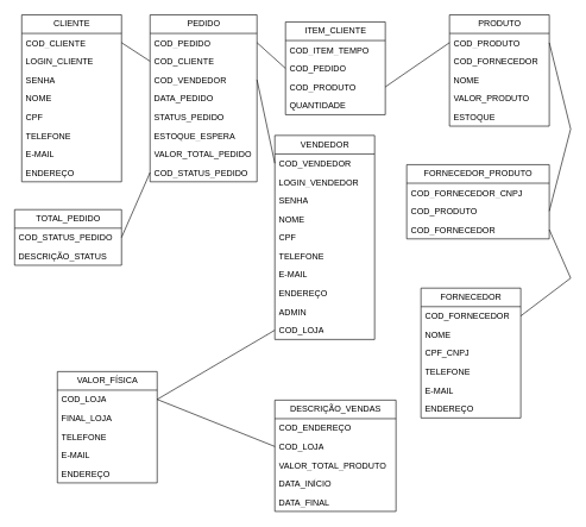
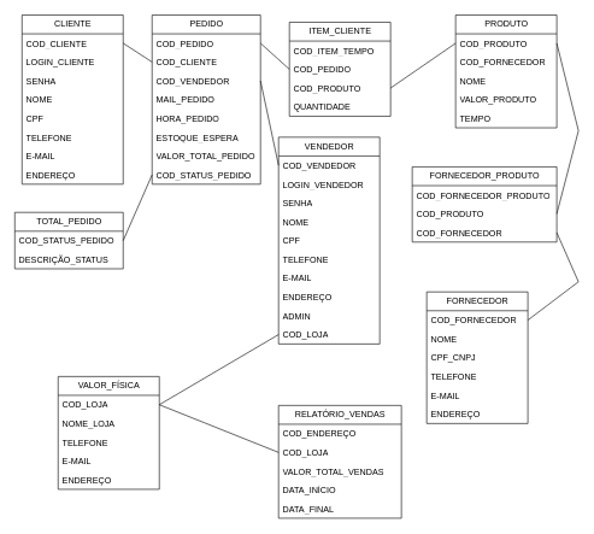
  <mxCell id="0" />
  <mxCell id="1" parent="0" />
  <mxCell id="2" value="CLIENTE" style="swimlane;fontStyle=0;childLayout=stackLayout;horizontal=1;startSize=26;fillColor=none;horizontalStack=0;resizeParent=1;resizeParentMax=0;resizeLast=0;collapsible=1;marginBottom=0;html=1;" vertex="1" parent="1"><mxGeometry x="30" y="20" width="140" height="234" as="geometry" /></mxCell>
  <mxCell id="3" value="COD_CLIENTE" style="text;strokeColor=none;fillColor=none;align=left;verticalAlign=top;spacingLeft=4;spacingRight=4;overflow=hidden;rotatable=0;points=[[0,0.5],[1,0.5]];portConstraint=eastwest;whiteSpace=wrap;html=1;" vertex="1" parent="2"><mxGeometry y="26" width="140" height="26" as="geometry" /></mxCell>
  <mxCell id="4" value="LOGIN_CLIENTE" style="text;strokeColor=none;fillColor=none;align=left;verticalAlign=top;spacingLeft=4;spacingRight=4;overflow=hidden;rotatable=0;points=[[0,0.5],[1,0.5]];portConstraint=eastwest;whiteSpace=wrap;html=1;" vertex="1" parent="2"><mxGeometry y="52" width="140" height="26" as="geometry" /></mxCell>
  <mxCell id="5" value="SENHA" style="text;strokeColor=none;fillColor=none;align=left;verticalAlign=top;spacingLeft=4;spacingRight=4;overflow=hidden;rotatable=0;points=[[0,0.5],[1,0.5]];portConstraint=eastwest;whiteSpace=wrap;html=1;" vertex="1" parent="2"><mxGeometry y="78" width="140" height="26" as="geometry" /></mxCell>
  <mxCell id="6" value="NOME" style="text;strokeColor=none;fillColor=none;align=left;verticalAlign=top;spacingLeft=4;spacingRight=4;overflow=hidden;rotatable=0;points=[[0,0.5],[1,0.5]];portConstraint=eastwest;whiteSpace=wrap;html=1;" vertex="1" parent="2"><mxGeometry y="104" width="140" height="26" as="geometry" /></mxCell>
  <mxCell id="7" value="CPF" style="text;strokeColor=none;fillColor=none;align=left;verticalAlign=top;spacingLeft=4;spacingRight=4;overflow=hidden;rotatable=0;points=[[0,0.5],[1,0.5]];portConstraint=eastwest;whiteSpace=wrap;html=1;" vertex="1" parent="2"><mxGeometry y="130" width="140" height="26" as="geometry" /></mxCell>
  <mxCell id="8" value="TELEFONE" style="text;strokeColor=none;fillColor=none;align=left;verticalAlign=top;spacingLeft=4;spacingRight=4;overflow=hidden;rotatable=0;points=[[0,0.5],[1,0.5]];portConstraint=eastwest;whiteSpace=wrap;html=1;" vertex="1" parent="2"><mxGeometry y="156" width="140" height="26" as="geometry" /></mxCell>
  <mxCell id="9" value="E-MAIL" style="text;strokeColor=none;fillColor=none;align=left;verticalAlign=top;spacingLeft=4;spacingRight=4;overflow=hidden;rotatable=0;points=[[0,0.5],[1,0.5]];portConstraint=eastwest;whiteSpace=wrap;html=1;" vertex="1" parent="2"><mxGeometry y="182" width="140" height="26" as="geometry" /></mxCell>
  <mxCell id="10" value="ENDEREÇO" style="text;strokeColor=none;fillColor=none;align=left;verticalAlign=top;spacingLeft=4;spacingRight=4;overflow=hidden;rotatable=0;points=[[0,0.5],[1,0.5]];portConstraint=eastwest;whiteSpace=wrap;html=1;" vertex="1" parent="2"><mxGeometry y="208" width="140" height="26" as="geometry" /></mxCell>
  <mxCell id="11" value="PEDIDO" style="swimlane;fontStyle=0;childLayout=stackLayout;horizontal=1;startSize=26;fillColor=none;horizontalStack=0;resizeParent=1;resizeParentMax=0;resizeLast=0;collapsible=1;marginBottom=0;html=1;" vertex="1" parent="1"><mxGeometry x="210" y="20" width="150" height="234" as="geometry" /></mxCell>
  <mxCell id="12" value="COD_PEDIDO" style="text;strokeColor=none;fillColor=none;align=left;verticalAlign=top;spacingLeft=4;spacingRight=4;overflow=hidden;rotatable=0;points=[[0,0.5],[1,0.5]];portConstraint=eastwest;whiteSpace=wrap;html=1;" vertex="1" parent="11"><mxGeometry y="26" width="150" height="26" as="geometry" /></mxCell>
  <mxCell id="13" value="COD_CLIENTE" style="text;strokeColor=none;fillColor=none;align=left;verticalAlign=top;spacingLeft=4;spacingRight=4;overflow=hidden;rotatable=0;points=[[0,0.5],[1,0.5]];portConstraint=eastwest;whiteSpace=wrap;html=1;" vertex="1" parent="11"><mxGeometry y="52" width="150" height="26" as="geometry" /></mxCell>
  <mxCell id="14" value="COD_VENDEDOR" style="text;strokeColor=none;fillColor=none;align=left;verticalAlign=top;spacingLeft=4;spacingRight=4;overflow=hidden;rotatable=0;points=[[0,0.5],[1,0.5]];portConstraint=eastwest;whiteSpace=wrap;html=1;" vertex="1" parent="11"><mxGeometry y="78" width="150" height="26" as="geometry" /></mxCell>
- <mxCell id="15" value="DATA_PEDIDO" style="text;strokeColor=none;fillColor=none;align=left;verticalAlign=top;spacingLeft=4;spacingRight=4;overflow=hidden;rotatable=0;points=[[0,0.5],[1,0.5]];portConstraint=eastwest;whiteSpace=wrap;html=1;" vertex="1" parent="11"><mxGeometry y="104" width="150" height="26" as="geometry" /></mxCell>
- <mxCell id="16" value="STATUS_PEDIDO" style="text;strokeColor=none;fillColor=none;align=left;verticalAlign=top;spacingLeft=4;spacingRight=4;overflow=hidden;rotatable=0;points=[[0,0.5],[1,0.5]];portConstraint=eastwest;whiteSpace=wrap;html=1;" vertex="1" parent="11"><mxGeometry y="130" width="150" height="26" as="geometry" /></mxCell>
+ <mxCell id="15" value="MAIL_PEDIDO" style="text;strokeColor=none;fillColor=none;align=left;verticalAlign=top;spacingLeft=4;spacingRight=4;overflow=hidden;rotatable=0;points=[[0,0.5],[1,0.5]];portConstraint=eastwest;whiteSpace=wrap;html=1;" vertex="1" parent="11"><mxGeometry y="104" width="150" height="26" as="geometry" /></mxCell>
+ <mxCell id="16" value="HORA_PEDIDO" style="text;strokeColor=none;fillColor=none;align=left;verticalAlign=top;spacingLeft=4;spacingRight=4;overflow=hidden;rotatable=0;points=[[0,0.5],[1,0.5]];portConstraint=eastwest;whiteSpace=wrap;html=1;" vertex="1" parent="11"><mxGeometry y="130" width="150" height="26" as="geometry" /></mxCell>
  <mxCell id="17" value="ESTOQUE_ESPERA" style="text;strokeColor=none;fillColor=none;align=left;verticalAlign=top;spacingLeft=4;spacingRight=4;overflow=hidden;rotatable=0;points=[[0,0.5],[1,0.5]];portConstraint=eastwest;whiteSpace=wrap;html=1;" vertex="1" parent="11"><mxGeometry y="156" width="150" height="26" as="geometry" /></mxCell>
  <mxCell id="18" value="VALOR_TOTAL_PEDIDO" style="text;strokeColor=none;fillColor=none;align=left;verticalAlign=top;spacingLeft=4;spacingRight=4;overflow=hidden;rotatable=0;points=[[0,0.5],[1,0.5]];portConstraint=eastwest;whiteSpace=wrap;html=1;" vertex="1" parent="11"><mxGeometry y="182" width="150" height="26" as="geometry" /></mxCell>
  <mxCell id="19" value="COD_STATUS_PEDIDO" style="text;strokeColor=none;fillColor=none;align=left;verticalAlign=top;spacingLeft=4;spacingRight=4;overflow=hidden;rotatable=0;points=[[0,0.5],[1,0.5]];portConstraint=eastwest;whiteSpace=wrap;html=1;" vertex="1" parent="11"><mxGeometry y="208" width="150" height="26" as="geometry" /></mxCell>
  <mxCell id="20" value="PRODUTO" style="swimlane;fontStyle=0;childLayout=stackLayout;horizontal=1;startSize=26;fillColor=none;horizontalStack=0;resizeParent=1;resizeParentMax=0;resizeLast=0;collapsible=1;marginBottom=0;html=1;" vertex="1" parent="1"><mxGeometry x="630" y="20" width="140" height="156" as="geometry" /></mxCell>
  <mxCell id="21" value="COD_PRODUTO" style="text;strokeColor=none;fillColor=none;align=left;verticalAlign=top;spacingLeft=4;spacingRight=4;overflow=hidden;rotatable=0;points=[[0,0.5],[1,0.5]];portConstraint=eastwest;whiteSpace=wrap;html=1;" vertex="1" parent="20"><mxGeometry y="26" width="140" height="26" as="geometry" /></mxCell>
  <mxCell id="22" value="COD_FORNECEDOR" style="text;strokeColor=none;fillColor=none;align=left;verticalAlign=top;spacingLeft=4;spacingRight=4;overflow=hidden;rotatable=0;points=[[0,0.5],[1,0.5]];portConstraint=eastwest;whiteSpace=wrap;html=1;" vertex="1" parent="20"><mxGeometry y="52" width="140" height="26" as="geometry" /></mxCell>
  <mxCell id="23" value="NOME" style="text;strokeColor=none;fillColor=none;align=left;verticalAlign=top;spacingLeft=4;spacingRight=4;overflow=hidden;rotatable=0;points=[[0,0.5],[1,0.5]];portConstraint=eastwest;whiteSpace=wrap;html=1;" vertex="1" parent="20"><mxGeometry y="78" width="140" height="26" as="geometry" /></mxCell>
  <mxCell id="24" value="VALOR_PRODUTO" style="text;strokeColor=none;fillColor=none;align=left;verticalAlign=top;spacingLeft=4;spacingRight=4;overflow=hidden;rotatable=0;points=[[0,0.5],[1,0.5]];portConstraint=eastwest;whiteSpace=wrap;html=1;" vertex="1" parent="20"><mxGeometry y="104" width="140" height="26" as="geometry" /></mxCell>
- <mxCell id="25" value="ESTOQUE" style="text;strokeColor=none;fillColor=none;align=left;verticalAlign=top;spacingLeft=4;spacingRight=4;overflow=hidden;rotatable=0;points=[[0,0.5],[1,0.5]];portConstraint=eastwest;whiteSpace=wrap;html=1;" vertex="1" parent="20"><mxGeometry y="130" width="140" height="26" as="geometry" /></mxCell>
+ <mxCell id="25" value="TEMPO" style="text;strokeColor=none;fillColor=none;align=left;verticalAlign=top;spacingLeft=4;spacingRight=4;overflow=hidden;rotatable=0;points=[[0,0.5],[1,0.5]];portConstraint=eastwest;whiteSpace=wrap;html=1;" vertex="1" parent="20"><mxGeometry y="130" width="140" height="26" as="geometry" /></mxCell>
  <mxCell id="26" value="ITEM_CLIENTE" style="swimlane;fontStyle=0;childLayout=stackLayout;horizontal=1;startSize=26;fillColor=none;horizontalStack=0;resizeParent=1;resizeParentMax=0;resizeLast=0;collapsible=1;marginBottom=0;html=1;" vertex="1" parent="1"><mxGeometry x="400" y="30" width="140" height="130" as="geometry" /></mxCell>
  <mxCell id="27" value="COD_ITEM_TEMPO" style="text;strokeColor=none;fillColor=none;align=left;verticalAlign=top;spacingLeft=4;spacingRight=4;overflow=hidden;rotatable=0;points=[[0,0.5],[1,0.5]];portConstraint=eastwest;whiteSpace=wrap;html=1;" vertex="1" parent="26"><mxGeometry y="26" width="140" height="26" as="geometry" /></mxCell>
  <mxCell id="28" value="COD_PEDIDO" style="text;strokeColor=none;fillColor=none;align=left;verticalAlign=top;spacingLeft=4;spacingRight=4;overflow=hidden;rotatable=0;points=[[0,0.5],[1,0.5]];portConstraint=eastwest;whiteSpace=wrap;html=1;" vertex="1" parent="26"><mxGeometry y="52" width="140" height="26" as="geometry" /></mxCell>
  <mxCell id="29" value="COD_PRODUTO" style="text;strokeColor=none;fillColor=none;align=left;verticalAlign=top;spacingLeft=4;spacingRight=4;overflow=hidden;rotatable=0;points=[[0,0.5],[1,0.5]];portConstraint=eastwest;whiteSpace=wrap;html=1;" vertex="1" parent="26"><mxGeometry y="78" width="140" height="26" as="geometry" /></mxCell>
  <mxCell id="30" value="QUANTIDADE" style="text;strokeColor=none;fillColor=none;align=left;verticalAlign=top;spacingLeft=4;spacingRight=4;overflow=hidden;rotatable=0;points=[[0,0.5],[1,0.5]];portConstraint=eastwest;whiteSpace=wrap;html=1;" vertex="1" parent="26"><mxGeometry y="104" width="140" height="26" as="geometry" /></mxCell>
  <mxCell id="31" value="FORNECEDOR" style="swimlane;fontStyle=0;childLayout=stackLayout;horizontal=1;startSize=26;fillColor=none;horizontalStack=0;resizeParent=1;resizeParentMax=0;resizeLast=0;collapsible=1;marginBottom=0;html=1;" vertex="1" parent="1"><mxGeometry x="590" y="403" width="140" height="182" as="geometry" /></mxCell>
  <mxCell id="32" value="COD_FORNECEDOR" style="text;strokeColor=none;fillColor=none;align=left;verticalAlign=top;spacingLeft=4;spacingRight=4;overflow=hidden;rotatable=0;points=[[0,0.5],[1,0.5]];portConstraint=eastwest;whiteSpace=wrap;html=1;" vertex="1" parent="31"><mxGeometry y="26" width="140" height="26" as="geometry" /></mxCell>
  <mxCell id="33" value="NOME" style="text;strokeColor=none;fillColor=none;align=left;verticalAlign=top;spacingLeft=4;spacingRight=4;overflow=hidden;rotatable=0;points=[[0,0.5],[1,0.5]];portConstraint=eastwest;whiteSpace=wrap;html=1;" vertex="1" parent="31"><mxGeometry y="52" width="140" height="26" as="geometry" /></mxCell>
  <mxCell id="34" value="CPF_CNPJ" style="text;strokeColor=none;fillColor=none;align=left;verticalAlign=top;spacingLeft=4;spacingRight=4;overflow=hidden;rotatable=0;points=[[0,0.5],[1,0.5]];portConstraint=eastwest;whiteSpace=wrap;html=1;" vertex="1" parent="31"><mxGeometry y="78" width="140" height="26" as="geometry" /></mxCell>
  <mxCell id="35" value="TELEFONE" style="text;strokeColor=none;fillColor=none;align=left;verticalAlign=top;spacingLeft=4;spacingRight=4;overflow=hidden;rotatable=0;points=[[0,0.5],[1,0.5]];portConstraint=eastwest;whiteSpace=wrap;html=1;" vertex="1" parent="31"><mxGeometry y="104" width="140" height="26" as="geometry" /></mxCell>
  <mxCell id="36" value="E-MAIL" style="text;strokeColor=none;fillColor=none;align=left;verticalAlign=top;spacingLeft=4;spacingRight=4;overflow=hidden;rotatable=0;points=[[0,0.5],[1,0.5]];portConstraint=eastwest;whiteSpace=wrap;html=1;" vertex="1" parent="31"><mxGeometry y="130" width="140" height="26" as="geometry" /></mxCell>
  <mxCell id="37" value="ENDEREÇO" style="text;strokeColor=none;fillColor=none;align=left;verticalAlign=top;spacingLeft=4;spacingRight=4;overflow=hidden;rotatable=0;points=[[0,0.5],[1,0.5]];portConstraint=eastwest;whiteSpace=wrap;html=1;" vertex="1" parent="31"><mxGeometry y="156" width="140" height="26" as="geometry" /></mxCell>
  <mxCell id="38" value="VENDEDOR" style="swimlane;fontStyle=0;childLayout=stackLayout;horizontal=1;startSize=26;fillColor=none;horizontalStack=0;resizeParent=1;resizeParentMax=0;resizeLast=0;collapsible=1;marginBottom=0;html=1;" vertex="1" parent="1"><mxGeometry x="385" y="189" width="140" height="286" as="geometry" /></mxCell>
  <mxCell id="39" value="COD_VENDEDOR" style="text;strokeColor=none;fillColor=none;align=left;verticalAlign=top;spacingLeft=4;spacingRight=4;overflow=hidden;rotatable=0;points=[[0,0.5],[1,0.5]];portConstraint=eastwest;whiteSpace=wrap;html=1;" vertex="1" parent="38"><mxGeometry y="26" width="140" height="26" as="geometry" /></mxCell>
  <mxCell id="40" value="LOGIN_VENDEDOR" style="text;strokeColor=none;fillColor=none;align=left;verticalAlign=top;spacingLeft=4;spacingRight=4;overflow=hidden;rotatable=0;points=[[0,0.5],[1,0.5]];portConstraint=eastwest;whiteSpace=wrap;html=1;" vertex="1" parent="38"><mxGeometry y="52" width="140" height="26" as="geometry" /></mxCell>
  <mxCell id="41" value="SENHA" style="text;strokeColor=none;fillColor=none;align=left;verticalAlign=top;spacingLeft=4;spacingRight=4;overflow=hidden;rotatable=0;points=[[0,0.5],[1,0.5]];portConstraint=eastwest;whiteSpace=wrap;html=1;" vertex="1" parent="38"><mxGeometry y="78" width="140" height="26" as="geometry" /></mxCell>
  <mxCell id="42" value="NOME" style="text;strokeColor=none;fillColor=none;align=left;verticalAlign=top;spacingLeft=4;spacingRight=4;overflow=hidden;rotatable=0;points=[[0,0.5],[1,0.5]];portConstraint=eastwest;whiteSpace=wrap;html=1;" vertex="1" parent="38"><mxGeometry y="104" width="140" height="26" as="geometry" /></mxCell>
  <mxCell id="43" value="CPF" style="text;strokeColor=none;fillColor=none;align=left;verticalAlign=top;spacingLeft=4;spacingRight=4;overflow=hidden;rotatable=0;points=[[0,0.5],[1,0.5]];portConstraint=eastwest;whiteSpace=wrap;html=1;" vertex="1" parent="38"><mxGeometry y="130" width="140" height="26" as="geometry" /></mxCell>
  <mxCell id="44" value="TELEFONE" style="text;strokeColor=none;fillColor=none;align=left;verticalAlign=top;spacingLeft=4;spacingRight=4;overflow=hidden;rotatable=0;points=[[0,0.5],[1,0.5]];portConstraint=eastwest;whiteSpace=wrap;html=1;" vertex="1" parent="38"><mxGeometry y="156" width="140" height="26" as="geometry" /></mxCell>
  <mxCell id="45" value="E-MAIL" style="text;strokeColor=none;fillColor=none;align=left;verticalAlign=top;spacingLeft=4;spacingRight=4;overflow=hidden;rotatable=0;points=[[0,0.5],[1,0.5]];portConstraint=eastwest;whiteSpace=wrap;html=1;" vertex="1" parent="38"><mxGeometry y="182" width="140" height="26" as="geometry" /></mxCell>
  <mxCell id="46" value="ENDEREÇO" style="text;strokeColor=none;fillColor=none;align=left;verticalAlign=top;spacingLeft=4;spacingRight=4;overflow=hidden;rotatable=0;points=[[0,0.5],[1,0.5]];portConstraint=eastwest;whiteSpace=wrap;html=1;" vertex="1" parent="38"><mxGeometry y="208" width="140" height="26" as="geometry" /></mxCell>
  <mxCell id="47" value="ADMIN" style="text;strokeColor=none;fillColor=none;align=left;verticalAlign=top;spacingLeft=4;spacingRight=4;overflow=hidden;rotatable=0;points=[[0,0.5],[1,0.5]];portConstraint=eastwest;whiteSpace=wrap;html=1;" vertex="1" parent="38"><mxGeometry y="234" width="140" height="26" as="geometry" /></mxCell>
  <mxCell id="48" value="COD_LOJA" style="text;strokeColor=none;fillColor=none;align=left;verticalAlign=top;spacingLeft=4;spacingRight=4;overflow=hidden;rotatable=0;points=[[0,0.5],[1,0.5]];portConstraint=eastwest;whiteSpace=wrap;html=1;" vertex="1" parent="38"><mxGeometry y="260" width="140" height="26" as="geometry" /></mxCell>
  <mxCell id="49" value="VALOR_FÍSICA" style="swimlane;fontStyle=0;childLayout=stackLayout;horizontal=1;startSize=26;fillColor=none;horizontalStack=0;resizeParent=1;resizeParentMax=0;resizeLast=0;collapsible=1;marginBottom=0;html=1;" vertex="1" parent="1"><mxGeometry x="80" y="520" width="140" height="156" as="geometry" /></mxCell>
  <mxCell id="50" value="COD_LOJA" style="text;strokeColor=none;fillColor=none;align=left;verticalAlign=top;spacingLeft=4;spacingRight=4;overflow=hidden;rotatable=0;points=[[0,0.5],[1,0.5]];portConstraint=eastwest;whiteSpace=wrap;html=1;" vertex="1" parent="49"><mxGeometry y="26" width="140" height="26" as="geometry" /></mxCell>
- <mxCell id="51" value="FINAL_LOJA" style="text;strokeColor=none;fillColor=none;align=left;verticalAlign=top;spacingLeft=4;spacingRight=4;overflow=hidden;rotatable=0;points=[[0,0.5],[1,0.5]];portConstraint=eastwest;whiteSpace=wrap;html=1;" vertex="1" parent="49"><mxGeometry y="52" width="140" height="26" as="geometry" /></mxCell>
+ <mxCell id="51" value="NOME_LOJA" style="text;strokeColor=none;fillColor=none;align=left;verticalAlign=top;spacingLeft=4;spacingRight=4;overflow=hidden;rotatable=0;points=[[0,0.5],[1,0.5]];portConstraint=eastwest;whiteSpace=wrap;html=1;" vertex="1" parent="49"><mxGeometry y="52" width="140" height="26" as="geometry" /></mxCell>
  <mxCell id="52" value="TELEFONE" style="text;strokeColor=none;fillColor=none;align=left;verticalAlign=top;spacingLeft=4;spacingRight=4;overflow=hidden;rotatable=0;points=[[0,0.5],[1,0.5]];portConstraint=eastwest;whiteSpace=wrap;html=1;" vertex="1" parent="49"><mxGeometry y="78" width="140" height="26" as="geometry" /></mxCell>
  <mxCell id="53" value="E-MAIL" style="text;strokeColor=none;fillColor=none;align=left;verticalAlign=top;spacingLeft=4;spacingRight=4;overflow=hidden;rotatable=0;points=[[0,0.5],[1,0.5]];portConstraint=eastwest;whiteSpace=wrap;html=1;" vertex="1" parent="49"><mxGeometry y="104" width="140" height="26" as="geometry" /></mxCell>
  <mxCell id="54" value="ENDEREÇO" style="text;strokeColor=none;fillColor=none;align=left;verticalAlign=top;spacingLeft=4;spacingRight=4;overflow=hidden;rotatable=0;points=[[0,0.5],[1,0.5]];portConstraint=eastwest;whiteSpace=wrap;html=1;" vertex="1" parent="49"><mxGeometry y="130" width="140" height="26" as="geometry" /></mxCell>
- <mxCell id="55" value="DESCRIÇÃO_VENDAS" style="swimlane;fontStyle=0;childLayout=stackLayout;horizontal=1;startSize=26;fillColor=none;horizontalStack=0;resizeParent=1;resizeParentMax=0;resizeLast=0;collapsible=1;marginBottom=0;html=1;" vertex="1" parent="1"><mxGeometry x="385" y="560" width="170" height="156" as="geometry" /></mxCell>
+ <mxCell id="55" value="RELATÓRIO_VENDAS" style="swimlane;fontStyle=0;childLayout=stackLayout;horizontal=1;startSize=26;fillColor=none;horizontalStack=0;resizeParent=1;resizeParentMax=0;resizeLast=0;collapsible=1;marginBottom=0;html=1;" vertex="1" parent="1"><mxGeometry x="385" y="560" width="170" height="156" as="geometry" /></mxCell>
  <mxCell id="56" value="COD_ENDEREÇO" style="text;strokeColor=none;fillColor=none;align=left;verticalAlign=top;spacingLeft=4;spacingRight=4;overflow=hidden;rotatable=0;points=[[0,0.5],[1,0.5]];portConstraint=eastwest;whiteSpace=wrap;html=1;" vertex="1" parent="55"><mxGeometry y="26" width="170" height="26" as="geometry" /></mxCell>
  <mxCell id="57" value="COD_LOJA" style="text;strokeColor=none;fillColor=none;align=left;verticalAlign=top;spacingLeft=4;spacingRight=4;overflow=hidden;rotatable=0;points=[[0,0.5],[1,0.5]];portConstraint=eastwest;whiteSpace=wrap;html=1;" vertex="1" parent="55"><mxGeometry y="52" width="170" height="26" as="geometry" /></mxCell>
- <mxCell id="58" value="VALOR_TOTAL_PRODUTO" style="text;strokeColor=none;fillColor=none;align=left;verticalAlign=top;spacingLeft=4;spacingRight=4;overflow=hidden;rotatable=0;points=[[0,0.5],[1,0.5]];portConstraint=eastwest;whiteSpace=wrap;html=1;" vertex="1" parent="55"><mxGeometry y="78" width="170" height="26" as="geometry" /></mxCell>
+ <mxCell id="58" value="VALOR_TOTAL_VENDAS" style="text;strokeColor=none;fillColor=none;align=left;verticalAlign=top;spacingLeft=4;spacingRight=4;overflow=hidden;rotatable=0;points=[[0,0.5],[1,0.5]];portConstraint=eastwest;whiteSpace=wrap;html=1;" vertex="1" parent="55"><mxGeometry y="78" width="170" height="26" as="geometry" /></mxCell>
  <mxCell id="59" value="DATA_INÍCIO" style="text;strokeColor=none;fillColor=none;align=left;verticalAlign=top;spacingLeft=4;spacingRight=4;overflow=hidden;rotatable=0;points=[[0,0.5],[1,0.5]];portConstraint=eastwest;whiteSpace=wrap;html=1;" vertex="1" parent="55"><mxGeometry y="104" width="170" height="26" as="geometry" /></mxCell>
  <mxCell id="60" value="DATA_FINAL" style="text;strokeColor=none;fillColor=none;align=left;verticalAlign=top;spacingLeft=4;spacingRight=4;overflow=hidden;rotatable=0;points=[[0,0.5],[1,0.5]];portConstraint=eastwest;whiteSpace=wrap;html=1;" vertex="1" parent="55"><mxGeometry y="130" width="170" height="26" as="geometry" /></mxCell>
  <mxCell id="61" value="" style="endArrow=none;html=1;rounded=0;exitX=1;exitY=0.5;exitDx=0;exitDy=0;entryX=0;entryY=0.5;entryDx=0;entryDy=0;" edge="1" parent="1" source="3" target="13"><mxGeometry width="50" height="50" relative="1" as="geometry"><mxPoint x="390" y="320" as="sourcePoint" /><mxPoint x="440" y="270" as="targetPoint" /></mxGeometry></mxCell>
  <mxCell id="62" value="" style="endArrow=none;html=1;rounded=0;exitX=1;exitY=0.5;exitDx=0;exitDy=0;entryX=0;entryY=0.5;entryDx=0;entryDy=0;" edge="1" parent="1" source="12" target="28"><mxGeometry width="50" height="50" relative="1" as="geometry"><mxPoint x="390" y="320" as="sourcePoint" /><mxPoint x="440" y="270" as="targetPoint" /></mxGeometry></mxCell>
  <mxCell id="63" value="" style="endArrow=none;html=1;rounded=0;exitX=1;exitY=0.5;exitDx=0;exitDy=0;entryX=0;entryY=0.5;entryDx=0;entryDy=0;" edge="1" parent="1" source="29" target="21"><mxGeometry width="50" height="50" relative="1" as="geometry"><mxPoint x="550" y="123" as="sourcePoint" /><mxPoint x="600" y="73" as="targetPoint" /></mxGeometry></mxCell>
  <mxCell id="64" value="" style="endArrow=none;html=1;rounded=0;exitX=1;exitY=0.5;exitDx=0;exitDy=0;entryX=0;entryY=0.5;entryDx=0;entryDy=0;" edge="1" parent="1" source="50" target="57"><mxGeometry width="50" height="50" relative="1" as="geometry"><mxPoint x="240" y="530" as="sourcePoint" /><mxPoint x="290" y="480" as="targetPoint" /></mxGeometry></mxCell>
  <mxCell id="65" value="" style="endArrow=none;html=1;rounded=0;exitX=1;exitY=0.5;exitDx=0;exitDy=0;entryX=0;entryY=0.5;entryDx=0;entryDy=0;" edge="1" parent="1" source="50" target="48"><mxGeometry width="50" height="50" relative="1" as="geometry"><mxPoint x="390" y="420" as="sourcePoint" /><mxPoint x="440" y="370" as="targetPoint" /></mxGeometry></mxCell>
  <mxCell id="66" value="TOTAL_PEDIDO" style="swimlane;fontStyle=0;childLayout=stackLayout;horizontal=1;startSize=26;fillColor=none;horizontalStack=0;resizeParent=1;resizeParentMax=0;resizeLast=0;collapsible=1;marginBottom=0;html=1;" vertex="1" parent="1"><mxGeometry x="20" y="293" width="150" height="78" as="geometry" /></mxCell>
  <mxCell id="67" value="COD_STATUS_PEDIDO" style="text;strokeColor=none;fillColor=none;align=left;verticalAlign=top;spacingLeft=4;spacingRight=4;overflow=hidden;rotatable=0;points=[[0,0.5],[1,0.5]];portConstraint=eastwest;whiteSpace=wrap;html=1;" vertex="1" parent="66"><mxGeometry y="26" width="150" height="26" as="geometry" /></mxCell>
  <mxCell id="68" value="DESCRIÇÃO_STATUS" style="text;strokeColor=none;fillColor=none;align=left;verticalAlign=top;spacingLeft=4;spacingRight=4;overflow=hidden;rotatable=0;points=[[0,0.5],[1,0.5]];portConstraint=eastwest;whiteSpace=wrap;html=1;" vertex="1" parent="66"><mxGeometry y="52" width="150" height="26" as="geometry" /></mxCell>
  <mxCell id="69" value="" style="endArrow=none;html=1;rounded=0;exitX=1;exitY=0.5;exitDx=0;exitDy=0;entryX=0;entryY=0.5;entryDx=0;entryDy=0;" edge="1" parent="1" source="67" target="19"><mxGeometry width="50" height="50" relative="1" as="geometry"><mxPoint x="390" y="420" as="sourcePoint" /><mxPoint x="440" y="370" as="targetPoint" /></mxGeometry></mxCell>
  <mxCell id="70" value="" style="endArrow=none;html=1;rounded=0;exitX=1;exitY=0.5;exitDx=0;exitDy=0;entryX=0;entryY=0.5;entryDx=0;entryDy=0;" edge="1" parent="1" source="14" target="39"><mxGeometry width="50" height="50" relative="1" as="geometry"><mxPoint x="245" y="180" as="sourcePoint" /><mxPoint x="325" y="429" as="targetPoint" /></mxGeometry></mxCell>
  <mxCell id="71" value="FORNECEDOR_PRODUTO" style="swimlane;fontStyle=0;childLayout=stackLayout;horizontal=1;startSize=26;fillColor=none;horizontalStack=0;resizeParent=1;resizeParentMax=0;resizeLast=0;collapsible=1;marginBottom=0;html=1;" vertex="1" parent="1"><mxGeometry x="570" y="230" width="200" height="104" as="geometry" /></mxCell>
- <mxCell id="72" value="COD_FORNECEDOR_CNPJ" style="text;strokeColor=none;fillColor=none;align=left;verticalAlign=top;spacingLeft=4;spacingRight=4;overflow=hidden;rotatable=0;points=[[0,0.5],[1,0.5]];portConstraint=eastwest;whiteSpace=wrap;html=1;" vertex="1" parent="71"><mxGeometry y="26" width="200" height="26" as="geometry" /></mxCell>
+ <mxCell id="72" value="COD_FORNECEDOR_PRODUTO" style="text;strokeColor=none;fillColor=none;align=left;verticalAlign=top;spacingLeft=4;spacingRight=4;overflow=hidden;rotatable=0;points=[[0,0.5],[1,0.5]];portConstraint=eastwest;whiteSpace=wrap;html=1;" vertex="1" parent="71"><mxGeometry y="26" width="200" height="26" as="geometry" /></mxCell>
  <mxCell id="73" value="COD_PRODUTO" style="text;strokeColor=none;fillColor=none;align=left;verticalAlign=top;spacingLeft=4;spacingRight=4;overflow=hidden;rotatable=0;points=[[0,0.5],[1,0.5]];portConstraint=eastwest;whiteSpace=wrap;html=1;" vertex="1" parent="71"><mxGeometry y="52" width="200" height="26" as="geometry" /></mxCell>
  <mxCell id="74" value="COD_FORNECEDOR" style="text;strokeColor=none;fillColor=none;align=left;verticalAlign=top;spacingLeft=4;spacingRight=4;overflow=hidden;rotatable=0;points=[[0,0.5],[1,0.5]];portConstraint=eastwest;whiteSpace=wrap;html=1;" vertex="1" parent="71"><mxGeometry y="78" width="200" height="26" as="geometry" /></mxCell>
  <mxCell id="75" value="" style="endArrow=none;html=1;rounded=0;entryX=1;entryY=0.5;entryDx=0;entryDy=0;exitX=1;exitY=0.5;exitDx=0;exitDy=0;" edge="1" parent="1" source="21" target="73"><mxGeometry width="50" height="50" relative="1" as="geometry"><mxPoint x="440" y="410" as="sourcePoint" /><mxPoint x="490" y="360" as="targetPoint" /><Array as="points"><mxPoint x="800" y="180" /></Array></mxGeometry></mxCell>
  <mxCell id="76" value="" style="endArrow=none;html=1;rounded=0;entryX=1;entryY=0.5;entryDx=0;entryDy=0;exitX=1;exitY=0.5;exitDx=0;exitDy=0;" edge="1" parent="1" source="74" target="32"><mxGeometry width="50" height="50" relative="1" as="geometry"><mxPoint x="440" y="410" as="sourcePoint" /><mxPoint x="490" y="360" as="targetPoint" /><Array as="points"><mxPoint x="800" y="389" /></Array></mxGeometry></mxCell>
